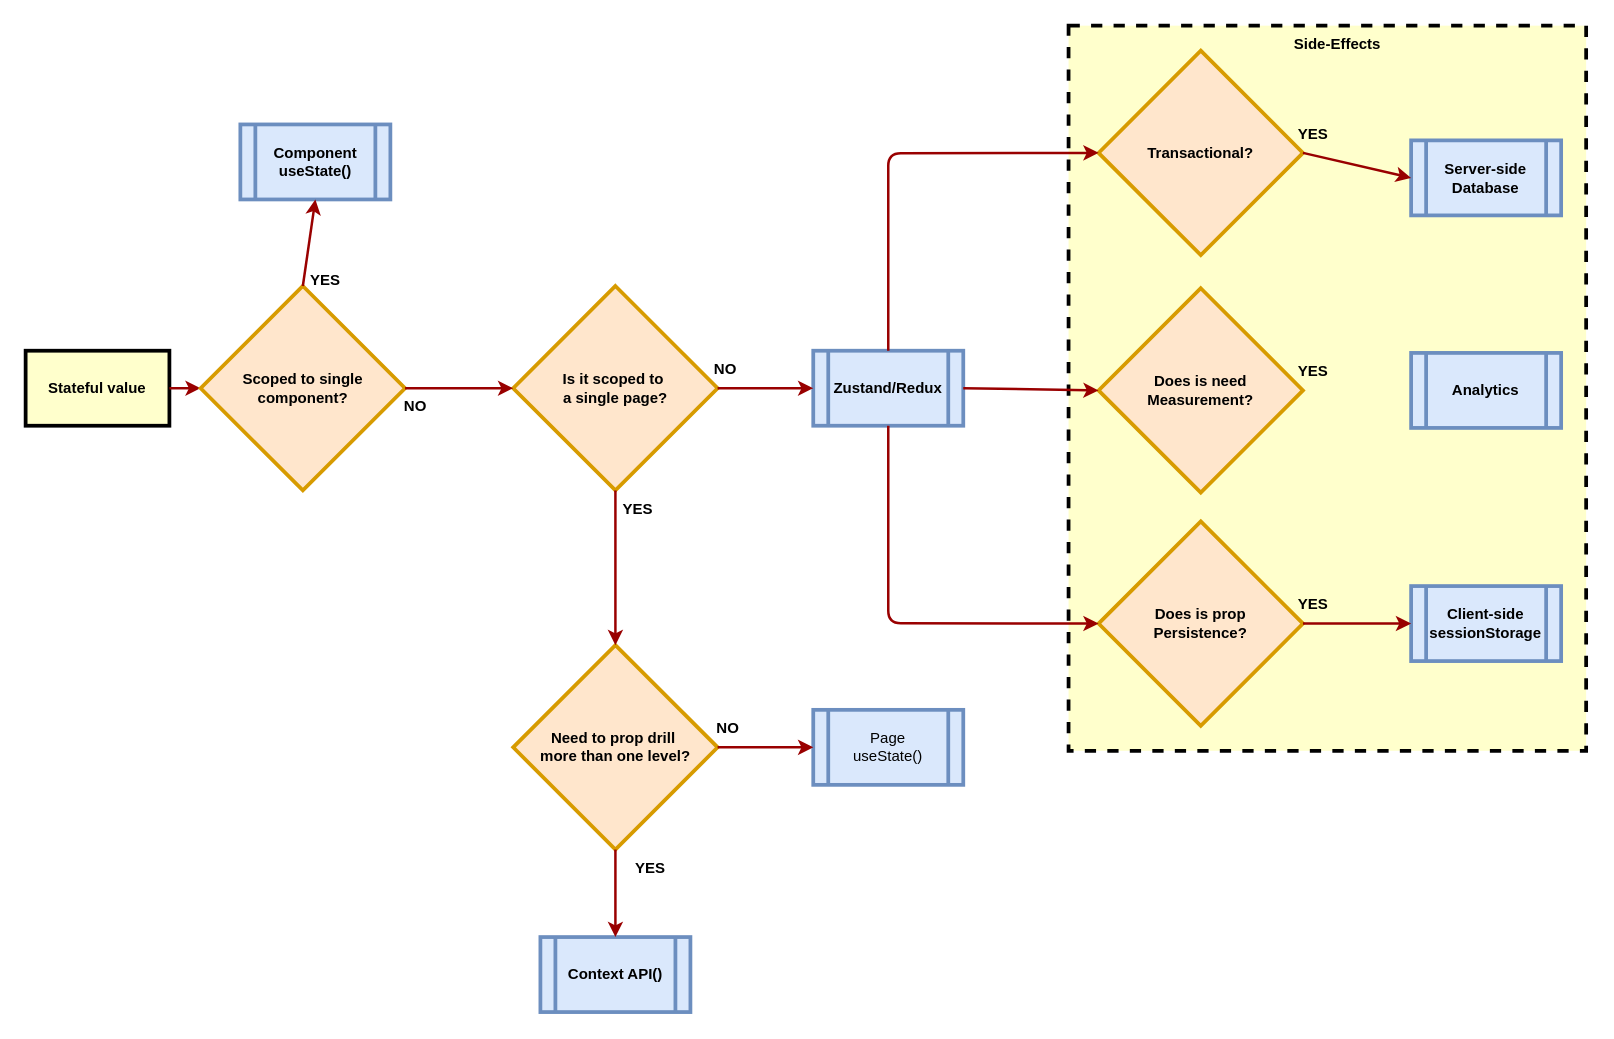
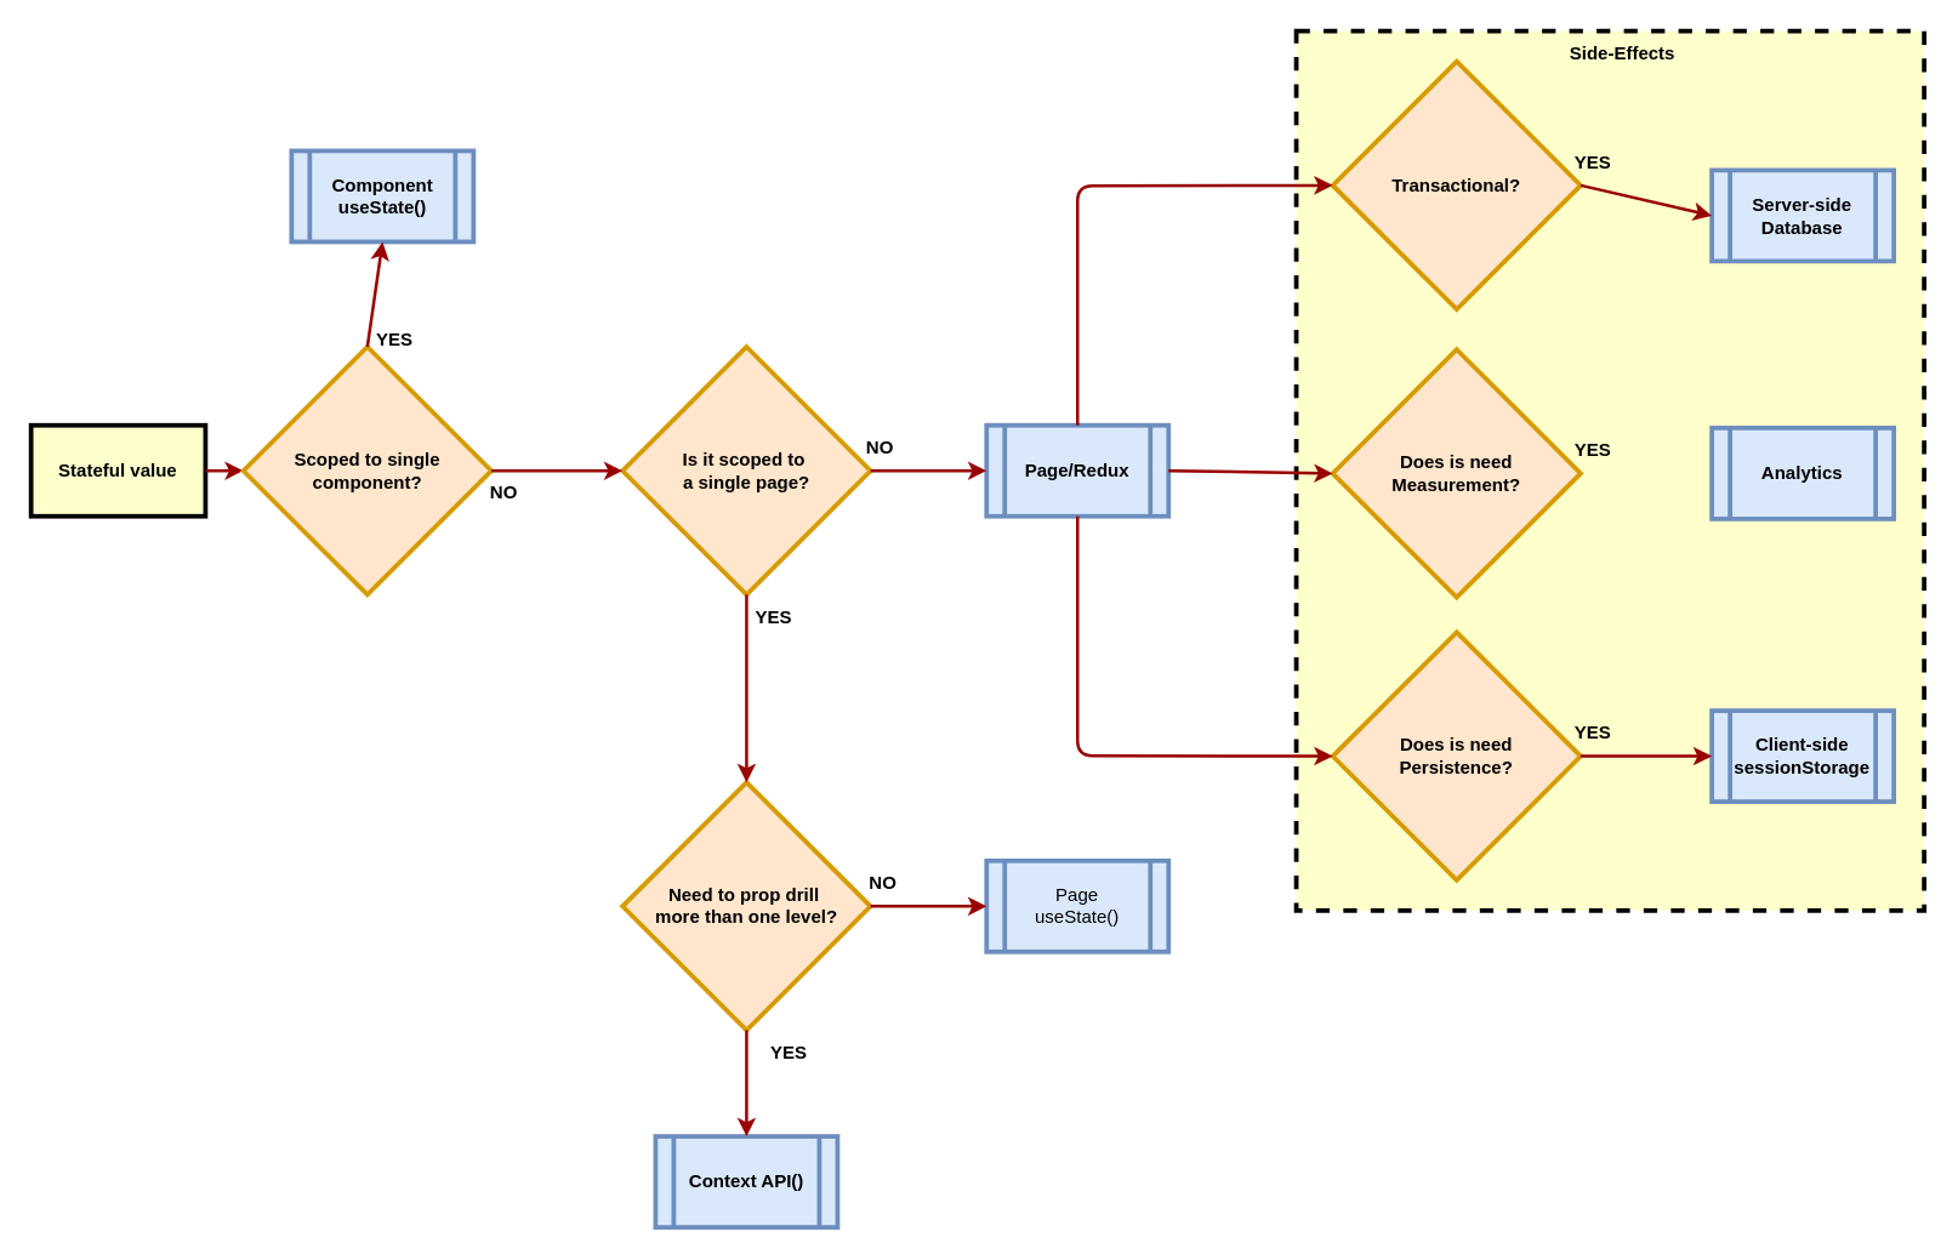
  <mxCell id="0" />
  <mxCell id="1" parent="0" />
  <mxCell id="2" value="Stateful value" style="whiteSpace=wrap;align=center;verticalAlign=middle;fontStyle=1;strokeWidth=3;fillColor=#FFFFCC" parent="1" vertex="1"><mxGeometry x="20" y="280" width="115" height="60" as="geometry" /></mxCell>
  <mxCell id="3" value="" style="edgeStyle=none;noEdgeStyle=1;strokeColor=#990000;strokeWidth=2;exitX=1;exitY=0.5;exitDx=0;exitDy=0;entryX=0;entryY=0.5;entryDx=0;entryDy=0;" parent="1" source="2" target="4" edge="1"><mxGeometry width="100" height="100" relative="1" as="geometry"><mxPoint x="230" y="276.586" as="sourcePoint" /><mxPoint x="150" y="309" as="targetPoint" /></mxGeometry></mxCell>
  <mxCell id="4" value="Scoped to single component?" style="rhombus;whiteSpace=wrap;html=1;strokeColor=#d79b00;strokeWidth=3;align=center;verticalAlign=middle;fontFamily=Helvetica;fontSize=12;fontStyle=1;fillColor=#ffe6cc;" parent="1" vertex="1"><mxGeometry x="160" y="228.25" width="163.5" height="163.5" as="geometry" /></mxCell>
  <mxCell id="5" value="Component&lt;div&gt;useState()&lt;/div&gt;" style="shape=process;whiteSpace=wrap;html=1;backgroundOutline=1;strokeColor=#6c8ebf;strokeWidth=3;align=center;verticalAlign=middle;fontFamily=Helvetica;fontSize=12;fontStyle=1;fillColor=#dae8fc;" parent="1" vertex="1"><mxGeometry x="191.75" y="99" width="120" height="60" as="geometry" /></mxCell>
  <mxCell id="6" value="" style="edgeStyle=none;noEdgeStyle=1;strokeColor=#990000;strokeWidth=2;exitX=0.5;exitY=0;exitDx=0;exitDy=0;entryX=0.5;entryY=1;entryDx=0;entryDy=0;" parent="1" source="4" target="5" edge="1"><mxGeometry width="100" height="100" relative="1" as="geometry"><mxPoint x="120" y="320" as="sourcePoint" /><mxPoint x="170" y="320" as="targetPoint" /></mxGeometry></mxCell>
  <mxCell id="7" value="" style="edgeLabel;html=1;align=center;verticalAlign=middle;resizable=0;points=[];strokeColor=default;strokeWidth=3;fontFamily=Helvetica;fontSize=12;fontColor=default;fontStyle=1;fillColor=#FFFFCC;" parent="6" vertex="1" connectable="0"><mxGeometry x="0.021" y="2" relative="1" as="geometry"><mxPoint as="offset" /></mxGeometry></mxCell>
  <mxCell id="8" value="Is it scoped to&amp;nbsp;&lt;div&gt;a single page?&lt;/div&gt;" style="rhombus;whiteSpace=wrap;html=1;strokeColor=#d79b00;strokeWidth=3;align=center;verticalAlign=middle;fontFamily=Helvetica;fontSize=12;fontStyle=1;fillColor=#ffe6cc;" parent="1" vertex="1"><mxGeometry x="410" y="228.25" width="163.5" height="163.5" as="geometry" /></mxCell>
  <mxCell id="9" value="" style="edgeStyle=none;noEdgeStyle=1;strokeColor=#990000;strokeWidth=2;exitX=1;exitY=0.5;exitDx=0;exitDy=0;entryX=0;entryY=0.5;entryDx=0;entryDy=0;" parent="1" source="4" target="8" edge="1"><mxGeometry width="100" height="100" relative="1" as="geometry"><mxPoint x="293" y="279" as="sourcePoint" /><mxPoint x="350" y="249" as="targetPoint" /></mxGeometry></mxCell>
  <mxCell id="10" value="" style="edgeLabel;html=1;align=center;verticalAlign=middle;resizable=0;points=[];strokeColor=default;strokeWidth=3;fontFamily=Helvetica;fontSize=12;fontColor=default;fontStyle=1;fillColor=#FFFFCC;" parent="9" vertex="1" connectable="0"><mxGeometry x="0.021" y="2" relative="1" as="geometry"><mxPoint as="offset" /></mxGeometry></mxCell>
- <mxCell id="11" value="Zustand/Redux" style="shape=process;whiteSpace=wrap;html=1;backgroundOutline=1;strokeColor=#6c8ebf;strokeWidth=3;align=center;verticalAlign=middle;fontFamily=Helvetica;fontSize=12;fontStyle=1;fillColor=#dae8fc;" parent="1" vertex="1"><mxGeometry x="650" y="280" width="120" height="60" as="geometry" /></mxCell>
+ <mxCell id="11" value="Page/Redux" style="shape=process;whiteSpace=wrap;html=1;backgroundOutline=1;strokeColor=#6c8ebf;strokeWidth=3;align=center;verticalAlign=middle;fontFamily=Helvetica;fontSize=12;fontStyle=1;fillColor=#dae8fc;" parent="1" vertex="1"><mxGeometry x="650" y="280" width="120" height="60" as="geometry" /></mxCell>
  <mxCell id="12" value="" style="edgeStyle=none;noEdgeStyle=1;strokeColor=#990000;strokeWidth=2;exitX=1;exitY=0.5;exitDx=0;exitDy=0;entryX=0;entryY=0.5;entryDx=0;entryDy=0;" parent="1" source="8" target="11" edge="1"><mxGeometry width="100" height="100" relative="1" as="geometry"><mxPoint x="293" y="361" as="sourcePoint" /><mxPoint x="374" y="400" as="targetPoint" /></mxGeometry></mxCell>
  <mxCell id="13" value="" style="edgeLabel;html=1;align=center;verticalAlign=middle;resizable=0;points=[];strokeColor=default;strokeWidth=3;fontFamily=Helvetica;fontSize=12;fontColor=default;fontStyle=1;fillColor=#FFFFCC;" parent="12" vertex="1" connectable="0"><mxGeometry x="0.021" y="2" relative="1" as="geometry"><mxPoint as="offset" /></mxGeometry></mxCell>
  <mxCell id="14" value="Need to prop drill&amp;nbsp;&lt;div&gt;more than one level?&lt;/div&gt;" style="rhombus;whiteSpace=wrap;html=1;strokeColor=#d79b00;strokeWidth=3;align=center;verticalAlign=middle;fontFamily=Helvetica;fontSize=12;fontStyle=1;fillColor=#ffe6cc;" parent="1" vertex="1"><mxGeometry x="410" y="515.5" width="163.5" height="163.5" as="geometry" /></mxCell>
  <mxCell id="15" value="" style="edgeStyle=none;noEdgeStyle=1;strokeColor=#990000;strokeWidth=2;exitX=0.5;exitY=1;exitDx=0;exitDy=0;entryX=0.5;entryY=0;entryDx=0;entryDy=0;" parent="1" source="8" target="14" edge="1"><mxGeometry width="100" height="100" relative="1" as="geometry"><mxPoint x="293" y="279" as="sourcePoint" /><mxPoint x="350" y="249" as="targetPoint" /></mxGeometry></mxCell>
  <mxCell id="16" value="" style="edgeLabel;html=1;align=center;verticalAlign=middle;resizable=0;points=[];strokeColor=default;strokeWidth=3;fontFamily=Helvetica;fontSize=12;fontColor=default;fontStyle=1;fillColor=#FFFFCC;" parent="15" vertex="1" connectable="0"><mxGeometry x="0.021" y="2" relative="1" as="geometry"><mxPoint as="offset" /></mxGeometry></mxCell>
  <mxCell id="17" value="Page&lt;div&gt;useState()&lt;/div&gt;" style="shape=process;whiteSpace=wrap;html=1;backgroundOutline=1;strokeColor=#6c8ebf;strokeWidth=3;align=center;verticalAlign=middle;fontFamily=Helvetica;fontSize=12;fontStyle=0;fillColor=#dae8fc;" parent="1" vertex="1"><mxGeometry x="650" y="567.25" width="120" height="60" as="geometry" /></mxCell>
  <mxCell id="18" value="Context API()" style="shape=process;whiteSpace=wrap;html=1;backgroundOutline=1;strokeColor=#6c8ebf;strokeWidth=3;align=center;verticalAlign=middle;fontFamily=Helvetica;fontSize=12;fontStyle=1;fillColor=#dae8fc;" parent="1" vertex="1"><mxGeometry x="431.75" y="749" width="120" height="60" as="geometry" /></mxCell>
  <mxCell id="19" value="" style="edgeStyle=none;noEdgeStyle=1;strokeColor=#990000;strokeWidth=2;exitX=0.5;exitY=1;exitDx=0;exitDy=0;entryX=0.5;entryY=0;entryDx=0;entryDy=0;" parent="1" source="14" target="18" edge="1"><mxGeometry width="100" height="100" relative="1" as="geometry"><mxPoint x="456" y="482" as="sourcePoint" /><mxPoint x="609" y="540" as="targetPoint" /></mxGeometry></mxCell>
  <mxCell id="20" value="" style="edgeLabel;html=1;align=center;verticalAlign=middle;resizable=0;points=[];strokeColor=default;strokeWidth=3;fontFamily=Helvetica;fontSize=12;fontColor=default;fontStyle=1;fillColor=#FFFFCC;" parent="19" vertex="1" connectable="0"><mxGeometry x="0.021" y="2" relative="1" as="geometry"><mxPoint as="offset" /></mxGeometry></mxCell>
  <mxCell id="21" value="" style="edgeStyle=none;noEdgeStyle=1;strokeColor=#990000;strokeWidth=2;exitX=1;exitY=0.5;exitDx=0;exitDy=0;entryX=0;entryY=0.5;entryDx=0;entryDy=0;" parent="1" source="14" target="17" edge="1"><mxGeometry width="100" height="100" relative="1" as="geometry"><mxPoint x="456" y="400" as="sourcePoint" /><mxPoint x="590" y="249" as="targetPoint" /></mxGeometry></mxCell>
  <mxCell id="22" value="" style="edgeLabel;html=1;align=center;verticalAlign=middle;resizable=0;points=[];strokeColor=default;strokeWidth=3;fontFamily=Helvetica;fontSize=12;fontColor=default;fontStyle=1;fillColor=#FFFFCC;" parent="21" vertex="1" connectable="0"><mxGeometry x="0.021" y="2" relative="1" as="geometry"><mxPoint as="offset" /></mxGeometry></mxCell>
  <mxCell id="23" value="" style="rounded=0;whiteSpace=wrap;html=1;strokeColor=default;strokeWidth=3;align=center;verticalAlign=middle;fontFamily=Helvetica;fontSize=12;fontColor=default;fontStyle=1;fillColor=#FFFFCC;dashed=1;" parent="1" vertex="1"><mxGeometry x="854.22" y="20" width="414" height="580" as="geometry" /></mxCell>
  <mxCell id="24" value="Transactional?" style="rhombus;whiteSpace=wrap;html=1;strokeColor=#d79b00;strokeWidth=3;align=center;verticalAlign=middle;fontFamily=Helvetica;fontSize=12;fontStyle=1;fillColor=#ffe6cc;" parent="1" vertex="1"><mxGeometry x="878.22" y="40" width="163.5" height="163.5" as="geometry" /></mxCell>
  <mxCell id="25" value="Does is need&lt;div&gt;Measurement?&lt;/div&gt;" style="rhombus;whiteSpace=wrap;html=1;strokeColor=#d79b00;strokeWidth=3;align=center;verticalAlign=middle;fontFamily=Helvetica;fontSize=12;fontStyle=1;fillColor=#ffe6cc;" parent="1" vertex="1"><mxGeometry x="878.22" y="230" width="163.5" height="163.5" as="geometry" /></mxCell>
- <mxCell id="26" value="Does is prop&lt;div&gt;Persistence?&lt;/div&gt;" style="rhombus;whiteSpace=wrap;html=1;strokeColor=#d79b00;strokeWidth=3;align=center;verticalAlign=middle;fontFamily=Helvetica;fontSize=12;fontStyle=1;fillColor=#ffe6cc;" parent="1" vertex="1"><mxGeometry x="878.22" y="416.5" width="163.5" height="163.5" as="geometry" /></mxCell>
+ <mxCell id="26" value="Does is need&lt;div&gt;Persistence?&lt;/div&gt;" style="rhombus;whiteSpace=wrap;html=1;strokeColor=#d79b00;strokeWidth=3;align=center;verticalAlign=middle;fontFamily=Helvetica;fontSize=12;fontStyle=1;fillColor=#ffe6cc;" parent="1" vertex="1"><mxGeometry x="878.22" y="416.5" width="163.5" height="163.5" as="geometry" /></mxCell>
  <mxCell id="27" value="Server-side&lt;div&gt;Database&lt;/div&gt;" style="shape=process;whiteSpace=wrap;html=1;backgroundOutline=1;strokeColor=#6c8ebf;strokeWidth=3;align=center;verticalAlign=middle;fontFamily=Helvetica;fontSize=12;fontStyle=1;fillColor=#dae8fc;" parent="1" vertex="1"><mxGeometry x="1128.22" y="111.75" width="120" height="60" as="geometry" /></mxCell>
  <mxCell id="28" value="Analytics" style="shape=process;whiteSpace=wrap;html=1;backgroundOutline=1;strokeColor=#6c8ebf;strokeWidth=3;align=center;verticalAlign=middle;fontFamily=Helvetica;fontSize=12;fontStyle=1;fillColor=#dae8fc;" parent="1" vertex="1"><mxGeometry x="1128.22" y="281.75" width="120" height="60" as="geometry" /></mxCell>
  <mxCell id="29" value="Client-side&lt;div&gt;sessionStorage&lt;/div&gt;" style="shape=process;whiteSpace=wrap;html=1;backgroundOutline=1;strokeColor=#6c8ebf;strokeWidth=3;align=center;verticalAlign=middle;fontFamily=Helvetica;fontSize=12;fontStyle=1;fillColor=#dae8fc;" parent="1" vertex="1"><mxGeometry x="1128.22" y="468.25" width="120" height="60" as="geometry" /></mxCell>
  <mxCell id="30" value="" style="edgeStyle=none;noEdgeStyle=1;strokeColor=#990000;strokeWidth=2;exitX=1;exitY=0.5;exitDx=0;exitDy=0;entryX=0;entryY=0.5;entryDx=0;entryDy=0;" parent="1" source="24" target="27" edge="1"><mxGeometry width="100" height="100" relative="1" as="geometry"><mxPoint x="1018.22" y="170" as="sourcePoint" /><mxPoint x="1075.22" y="140" as="targetPoint" /></mxGeometry></mxCell>
  <mxCell id="31" value="" style="edgeLabel;html=1;align=center;verticalAlign=middle;resizable=0;points=[];strokeColor=default;strokeWidth=3;fontFamily=Helvetica;fontSize=12;fontColor=default;fontStyle=1;fillColor=#FFFFCC;" parent="30" vertex="1" connectable="0"><mxGeometry x="0.021" y="2" relative="1" as="geometry"><mxPoint as="offset" /></mxGeometry></mxCell>
  <mxCell id="32" value="" style="edgeStyle=none;noEdgeStyle=1;strokeColor=#990000;strokeWidth=2;exitX=1;exitY=0.5;exitDx=0;exitDy=0;entryX=0;entryY=0.5;entryDx=0;entryDy=0;" parent="1" source="26" target="29" edge="1"><mxGeometry width="100" height="100" relative="1" as="geometry"><mxPoint x="1062.22" y="142" as="sourcePoint" /><mxPoint x="1148.22" y="142" as="targetPoint" /></mxGeometry></mxCell>
  <mxCell id="33" value="" style="edgeLabel;html=1;align=center;verticalAlign=middle;resizable=0;points=[];strokeColor=default;strokeWidth=3;fontFamily=Helvetica;fontSize=12;fontColor=default;fontStyle=1;fillColor=#FFFFCC;" parent="32" vertex="1" connectable="0"><mxGeometry x="0.021" y="2" relative="1" as="geometry"><mxPoint as="offset" /></mxGeometry></mxCell>
  <mxCell id="34" value="Side-Effects" style="text;html=1;align=center;verticalAlign=middle;whiteSpace=wrap;rounded=0;fontFamily=Helvetica;fontSize=12;fontColor=default;fontStyle=1;" parent="1" vertex="1"><mxGeometry x="1031.22" y="20" width="77" height="30" as="geometry" /></mxCell>
  <mxCell id="35" value="" style="edgeStyle=none;noEdgeStyle=1;strokeColor=#990000;strokeWidth=2;exitX=0.5;exitY=0;exitDx=0;exitDy=0;entryX=0;entryY=0.5;entryDx=0;entryDy=0;" parent="1" source="11" target="24" edge="1"><mxGeometry width="100" height="100" relative="1" as="geometry"><mxPoint x="880" y="485" as="sourcePoint" /><mxPoint x="700" y="439" as="targetPoint" /><Array as="points"><mxPoint x="710" y="122" /></Array></mxGeometry></mxCell>
  <mxCell id="36" value="" style="edgeLabel;html=1;align=center;verticalAlign=middle;resizable=0;points=[];strokeColor=default;strokeWidth=3;fontFamily=Helvetica;fontSize=12;fontColor=default;fontStyle=1;fillColor=#FFFFCC;" parent="35" vertex="1" connectable="0"><mxGeometry x="0.021" y="2" relative="1" as="geometry"><mxPoint as="offset" /></mxGeometry></mxCell>
  <mxCell id="37" value="" style="edgeStyle=none;noEdgeStyle=1;strokeColor=#990000;strokeWidth=2;entryX=0;entryY=0.5;entryDx=0;entryDy=0;exitX=1;exitY=0.5;exitDx=0;exitDy=0;" parent="1" source="11" target="25" edge="1"><mxGeometry width="100" height="100" relative="1" as="geometry"><mxPoint x="880" y="500" as="sourcePoint" /><mxPoint x="950" y="181" as="targetPoint" /></mxGeometry></mxCell>
  <mxCell id="38" value="" style="edgeLabel;html=1;align=center;verticalAlign=middle;resizable=0;points=[];strokeColor=default;strokeWidth=3;fontFamily=Helvetica;fontSize=12;fontColor=default;fontStyle=1;fillColor=#FFFFCC;" parent="37" vertex="1" connectable="0"><mxGeometry x="0.021" y="2" relative="1" as="geometry"><mxPoint as="offset" /></mxGeometry></mxCell>
  <mxCell id="39" value="" style="edgeStyle=none;noEdgeStyle=1;strokeColor=#990000;strokeWidth=2;entryX=0;entryY=0.5;entryDx=0;entryDy=0;exitX=0.5;exitY=1;exitDx=0;exitDy=0;" parent="1" source="11" target="26" edge="1"><mxGeometry width="100" height="100" relative="1" as="geometry"><mxPoint x="880" y="515" as="sourcePoint" /><mxPoint x="950" y="371" as="targetPoint" /><Array as="points"><mxPoint x="710" y="498" /></Array></mxGeometry></mxCell>
  <mxCell id="40" value="" style="edgeLabel;html=1;align=center;verticalAlign=middle;resizable=0;points=[];strokeColor=default;strokeWidth=3;fontFamily=Helvetica;fontSize=12;fontColor=default;fontStyle=1;fillColor=#FFFFCC;" parent="39" vertex="1" connectable="0"><mxGeometry x="0.021" y="2" relative="1" as="geometry"><mxPoint as="offset" /></mxGeometry></mxCell>
  <mxCell id="41" value="YES" style="text;html=1;align=center;verticalAlign=middle;whiteSpace=wrap;rounded=0;fontStyle=1" vertex="1" parent="1"><mxGeometry x="480" y="391.75" width="60" height="30" as="geometry" /></mxCell>
  <mxCell id="42" value="YES" style="text;html=1;align=center;verticalAlign=middle;whiteSpace=wrap;rounded=0;fontStyle=1" vertex="1" parent="1"><mxGeometry x="230" y="209" width="60" height="30" as="geometry" /></mxCell>
  <mxCell id="43" value="NO" style="text;html=1;align=center;verticalAlign=middle;whiteSpace=wrap;rounded=0;fontStyle=1" vertex="1" parent="1"><mxGeometry x="301.75" y="310" width="60" height="30" as="geometry" /></mxCell>
  <mxCell id="44" value="NO" style="text;html=1;align=center;verticalAlign=middle;whiteSpace=wrap;rounded=0;fontStyle=1" vertex="1" parent="1"><mxGeometry x="550" y="280" width="60" height="30" as="geometry" /></mxCell>
  <mxCell id="45" value="YES" style="text;html=1;align=center;verticalAlign=middle;whiteSpace=wrap;rounded=0;fontStyle=1" vertex="1" parent="1"><mxGeometry x="490" y="679" width="60" height="30" as="geometry" /></mxCell>
  <mxCell id="46" value="NO" style="text;html=1;align=center;verticalAlign=middle;whiteSpace=wrap;rounded=0;fontStyle=1" vertex="1" parent="1"><mxGeometry x="551.75" y="567.25" width="60" height="30" as="geometry" /></mxCell>
  <mxCell id="47" value="YES" style="text;html=1;align=center;verticalAlign=middle;whiteSpace=wrap;rounded=0;fontStyle=1" vertex="1" parent="1"><mxGeometry x="1020" y="91.75" width="60" height="30" as="geometry" /></mxCell>
  <mxCell id="48" value="YES" style="text;html=1;align=center;verticalAlign=middle;whiteSpace=wrap;rounded=0;fontStyle=1" vertex="1" parent="1"><mxGeometry x="1020" y="281.75" width="60" height="30" as="geometry" /></mxCell>
  <mxCell id="49" value="YES" style="text;html=1;align=center;verticalAlign=middle;whiteSpace=wrap;rounded=0;fontStyle=1" vertex="1" parent="1"><mxGeometry x="1020" y="468.25" width="60" height="30" as="geometry" /></mxCell>
